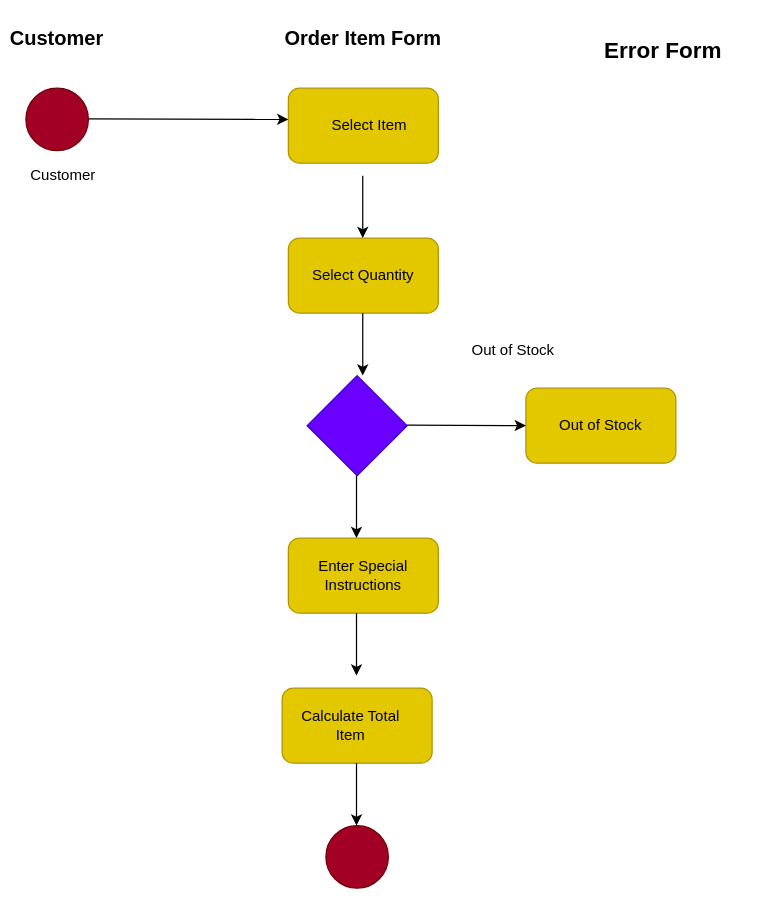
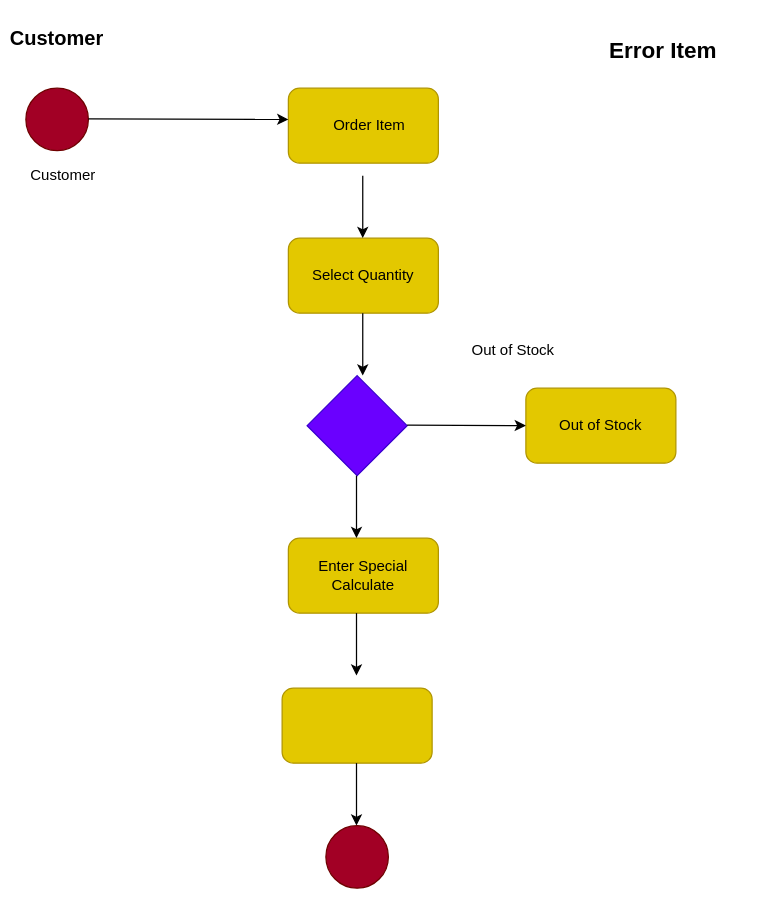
  <mxCell id="0" />
  <mxCell id="1" parent="0" />
  <mxCell id="2" value="" style="ellipse;whiteSpace=wrap;html=1;aspect=fixed;fillColor=#a20025;strokeColor=#6F0000;fontColor=#ffffff;" vertex="1" parent="1"><mxGeometry x="20" y="70" width="50" height="50" as="geometry" /></mxCell>
  <mxCell id="3" value="Customer" style="text;html=1;strokeColor=none;fillColor=none;align=center;verticalAlign=middle;whiteSpace=wrap;rounded=0;" vertex="1" parent="1"><mxGeometry x="30" y="130" width="40" height="20" as="geometry" /></mxCell>
  <mxCell id="4" value="" style="rounded=1;whiteSpace=wrap;html=1;fillColor=#e3c800;strokeColor=#B09500;fontColor=#000000;" vertex="1" parent="1"><mxGeometry x="230" y="70" width="120" height="60" as="geometry" /></mxCell>
- <mxCell id="5" value="Select Item" style="text;html=1;strokeColor=none;fillColor=none;align=center;verticalAlign=middle;whiteSpace=wrap;rounded=0;" vertex="1" parent="1"><mxGeometry x="250" y="90" width="90" height="20" as="geometry" /></mxCell>
+ <mxCell id="5" value="Order Item" style="text;html=1;strokeColor=none;fillColor=none;align=center;verticalAlign=middle;whiteSpace=wrap;rounded=0;" vertex="1" parent="1"><mxGeometry x="250" y="90" width="90" height="20" as="geometry" /></mxCell>
  <mxCell id="6" value="&lt;b&gt;&lt;font style=&quot;font-size: 16px&quot;&gt;Customer&lt;/font&gt;&lt;/b&gt;" style="text;html=1;strokeColor=none;fillColor=none;align=center;verticalAlign=middle;whiteSpace=wrap;rounded=0;" vertex="1" parent="1"><mxGeometry x="25" y="20" width="40" height="20" as="geometry" /></mxCell>
- <mxCell id="7" value="&lt;b&gt;&lt;font style=&quot;font-size: 16px&quot;&gt;Order Item Form&lt;/font&gt;&lt;/b&gt;" style="text;html=1;strokeColor=none;fillColor=none;align=center;verticalAlign=middle;whiteSpace=wrap;rounded=0;" vertex="1" parent="1"><mxGeometry x="210" y="20" width="160" height="20" as="geometry" /></mxCell>
  <mxCell id="8" value="" style="rounded=1;whiteSpace=wrap;html=1;fillColor=#e3c800;strokeColor=#B09500;fontColor=#000000;" vertex="1" parent="1"><mxGeometry x="230" y="190" width="120" height="60" as="geometry" /></mxCell>
  <mxCell id="9" value="Select Quantity" style="text;html=1;strokeColor=none;fillColor=none;align=center;verticalAlign=middle;whiteSpace=wrap;rounded=0;" vertex="1" parent="1"><mxGeometry x="245" y="210" width="90" height="20" as="geometry" /></mxCell>
  <mxCell id="10" value="" style="rhombus;whiteSpace=wrap;html=1;fillColor=#6a00ff;strokeColor=#3700CC;fontColor=#ffffff;" vertex="1" parent="1"><mxGeometry x="245" y="300" width="80" height="80" as="geometry" /></mxCell>
  <mxCell id="11" value="" style="rounded=1;whiteSpace=wrap;html=1;fillColor=#e3c800;strokeColor=#B09500;fontColor=#000000;" vertex="1" parent="1"><mxGeometry x="420" y="310" width="120" height="60" as="geometry" /></mxCell>
  <mxCell id="12" value="Out of Stock" style="text;html=1;strokeColor=none;fillColor=none;align=center;verticalAlign=middle;whiteSpace=wrap;rounded=0;" vertex="1" parent="1"><mxGeometry x="435" y="330" width="90" height="20" as="geometry" /></mxCell>
- <mxCell id="13" value="&lt;b&gt;&lt;font style=&quot;font-size: 18px&quot;&gt;Error Form&lt;/font&gt;&lt;/b&gt;" style="text;html=1;strokeColor=none;fillColor=none;align=center;verticalAlign=middle;whiteSpace=wrap;rounded=0;" vertex="1" parent="1"><mxGeometry x="460" y="30" width="140" height="20" as="geometry" /></mxCell>
+ <mxCell id="13" value="&lt;b&gt;&lt;font style=&quot;font-size: 18px&quot;&gt;Error Item&lt;/font&gt;&lt;/b&gt;" style="text;html=1;strokeColor=none;fillColor=none;align=center;verticalAlign=middle;whiteSpace=wrap;rounded=0;" vertex="1" parent="1"><mxGeometry x="460" y="30" width="140" height="20" as="geometry" /></mxCell>
  <mxCell id="14" value="Out of Stock" style="text;html=1;strokeColor=none;fillColor=none;align=center;verticalAlign=middle;whiteSpace=wrap;rounded=0;" vertex="1" parent="1"><mxGeometry x="365" y="270" width="90" height="20" as="geometry" /></mxCell>
  <mxCell id="15" value="" style="rounded=1;whiteSpace=wrap;html=1;fillColor=#e3c800;strokeColor=#B09500;fontColor=#000000;" vertex="1" parent="1"><mxGeometry x="230" y="430" width="120" height="60" as="geometry" /></mxCell>
- <mxCell id="16" value="Enter Special Instructions" style="text;html=1;strokeColor=none;fillColor=none;align=center;verticalAlign=middle;whiteSpace=wrap;rounded=0;" vertex="1" parent="1"><mxGeometry x="245" y="450" width="90" height="20" as="geometry" /></mxCell>
+ <mxCell id="16" value="Enter Special Calculate" style="text;html=1;strokeColor=none;fillColor=none;align=center;verticalAlign=middle;whiteSpace=wrap;rounded=0;" vertex="1" parent="1"><mxGeometry x="245" y="450" width="90" height="20" as="geometry" /></mxCell>
  <mxCell id="17" value="" style="rounded=1;whiteSpace=wrap;html=1;fillColor=#e3c800;strokeColor=#B09500;fontColor=#000000;" vertex="1" parent="1"><mxGeometry x="225" y="550" width="120" height="60" as="geometry" /></mxCell>
- <mxCell id="18" value="Calculate Total Item" style="text;html=1;strokeColor=none;fillColor=none;align=center;verticalAlign=middle;whiteSpace=wrap;rounded=0;" vertex="1" parent="1"><mxGeometry x="235" y="570" width="90" height="20" as="geometry" /></mxCell>
  <mxCell id="19" value="" style="ellipse;whiteSpace=wrap;html=1;aspect=fixed;fillColor=#a20025;strokeColor=#6F0000;fontColor=#ffffff;" vertex="1" parent="1"><mxGeometry x="260" y="660" width="50" height="50" as="geometry" /></mxCell>
  <mxCell id="20" value="" style="endArrow=classic;html=1;" edge="1" parent="1"><mxGeometry width="50" height="50" relative="1" as="geometry"><mxPoint x="70" y="94.5" as="sourcePoint" /><mxPoint x="230" y="95" as="targetPoint" /></mxGeometry></mxCell>
  <mxCell id="21" value="" style="endArrow=classic;html=1;" edge="1" parent="1"><mxGeometry width="50" height="50" relative="1" as="geometry"><mxPoint x="289.5" y="250" as="sourcePoint" /><mxPoint x="289.5" y="300" as="targetPoint" /></mxGeometry></mxCell>
  <mxCell id="22" value="" style="endArrow=classic;html=1;" edge="1" parent="1"><mxGeometry width="50" height="50" relative="1" as="geometry"><mxPoint x="289.5" y="140" as="sourcePoint" /><mxPoint x="289.5" y="190" as="targetPoint" /></mxGeometry></mxCell>
  <mxCell id="23" value="" style="endArrow=classic;html=1;" edge="1" parent="1"><mxGeometry width="50" height="50" relative="1" as="geometry"><mxPoint x="284.5" y="380" as="sourcePoint" /><mxPoint x="284.5" y="430" as="targetPoint" /></mxGeometry></mxCell>
  <mxCell id="24" value="" style="endArrow=classic;html=1;" edge="1" parent="1"><mxGeometry width="50" height="50" relative="1" as="geometry"><mxPoint x="284.5" y="490" as="sourcePoint" /><mxPoint x="284.5" y="540" as="targetPoint" /></mxGeometry></mxCell>
  <mxCell id="25" value="" style="endArrow=classic;html=1;" edge="1" parent="1"><mxGeometry width="50" height="50" relative="1" as="geometry"><mxPoint x="284.5" y="610" as="sourcePoint" /><mxPoint x="284.5" y="660" as="targetPoint" /></mxGeometry></mxCell>
  <mxCell id="26" value="" style="endArrow=classic;html=1;entryX=0;entryY=0.5;entryDx=0;entryDy=0;" edge="1" parent="1" target="11"><mxGeometry width="50" height="50" relative="1" as="geometry"><mxPoint x="325" y="339.5" as="sourcePoint" /><mxPoint x="390.5" y="339.5" as="targetPoint" /></mxGeometry></mxCell>
